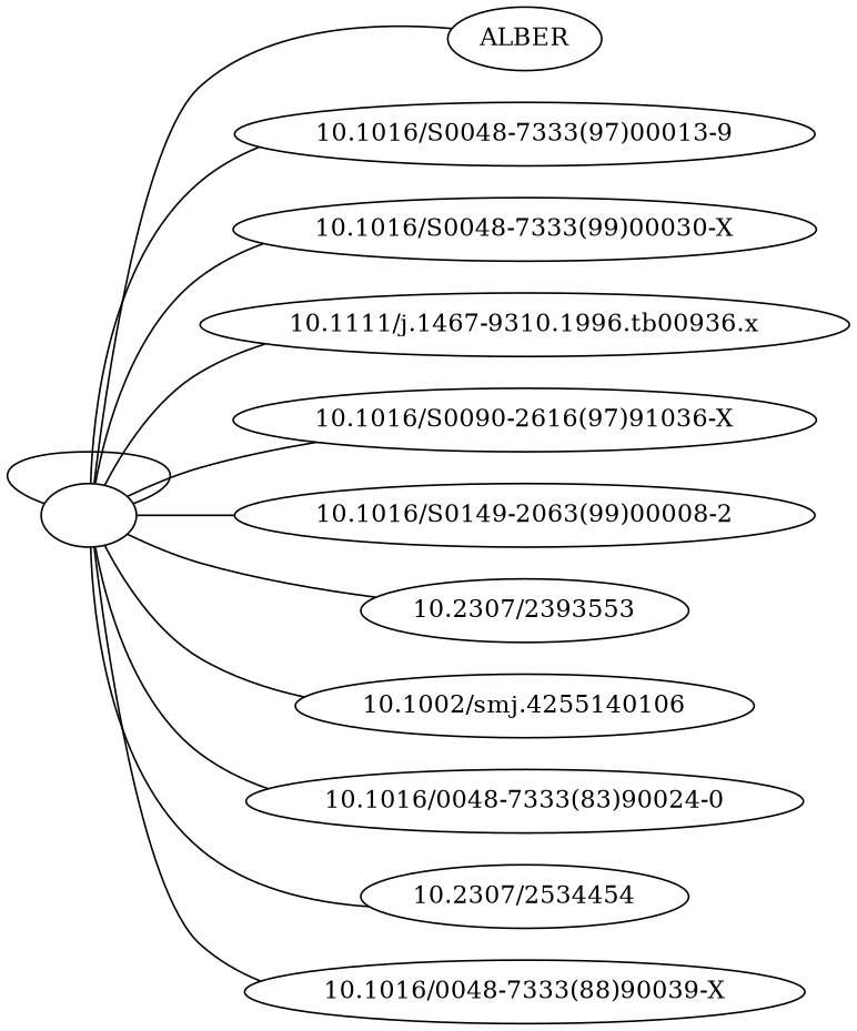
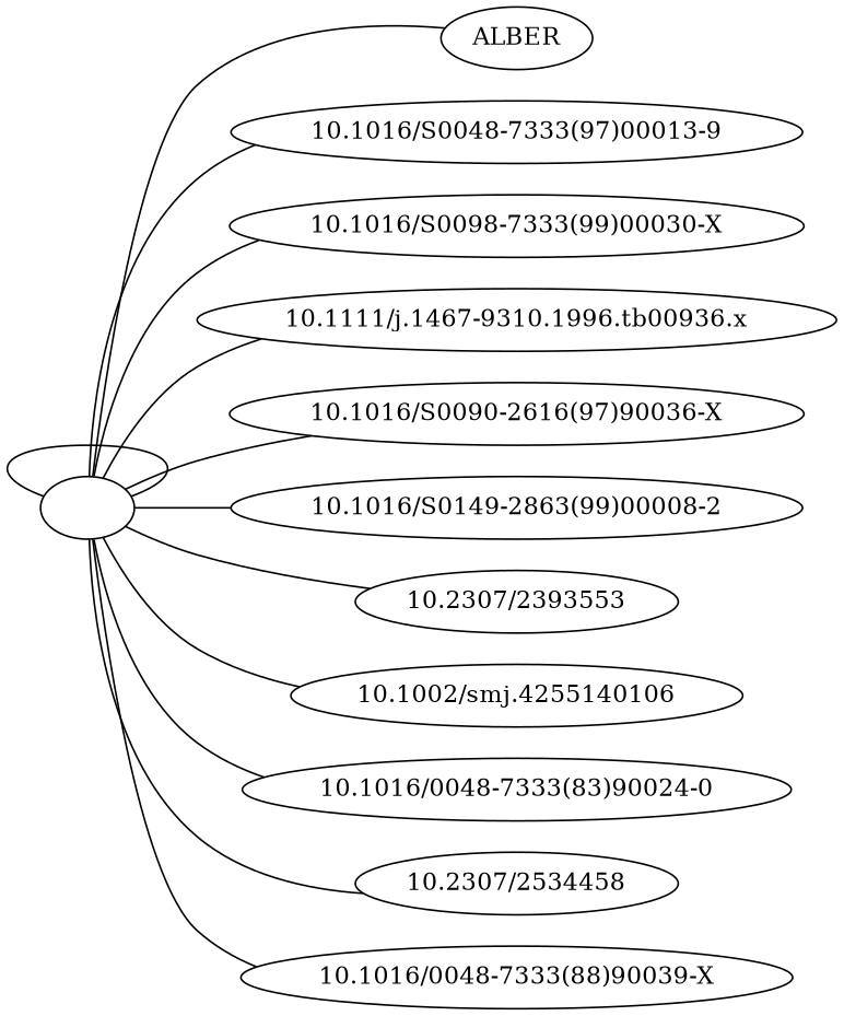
  strict graph {
    rankdir=LR
    ""
    ALBER
    "10.1016/S0048-7333(97)00013-9"
-   "10.1016/S0048-7333(99)00030-X"
+   "10.1016/S0048-7333(99)00030-X" [label="10.1016/S0098-7333(99)00030-X"]
    "10.1111/j.1467-9310.1996.tb00936.x"
-   "10.1016/S0090-2616(97)90036-X" [label="10.1016/S0090-2616(97)91036-X"]
-   "10.1016/S0149-2063(99)00008-2"
+   "10.1016/S0090-2616(97)90036-X"
+   "10.1016/S0149-2063(99)00008-2" [label="10.1016/S0149-2863(99)00008-2"]
    "10.2307/2393553"
    n9 [label="10.1002/smj.4255140106"]
    "10.1016/0048-7333(83)90024-0"
-   "10.2307/2534454"
+   "10.2307/2534454" [label="10.2307/2534458"]
    "10.1016/0048-7333(88)90039-X"
    "" -- ""
    "" -- ALBER
    "" -- "10.1016/S0048-7333(97)00013-9"
    "" -- "10.1016/S0048-7333(99)00030-X"
    "" -- "10.1111/j.1467-9310.1996.tb00936.x"
    "" -- "10.1016/S0090-2616(97)90036-X"
    "" -- "10.1016/S0149-2063(99)00008-2"
    "" -- "10.2307/2393553"
    "" -- n9
    "" -- "10.1016/0048-7333(83)90024-0"
    "" -- "10.2307/2534454"
    "" -- "10.1016/0048-7333(88)90039-X"
  }
